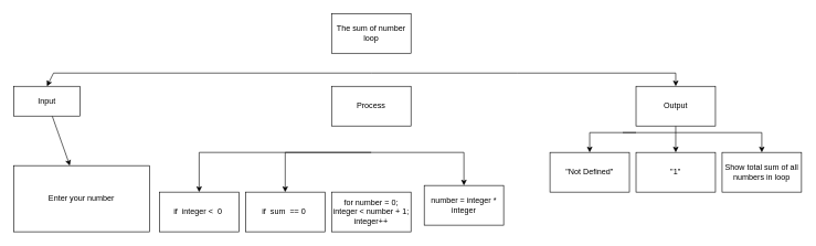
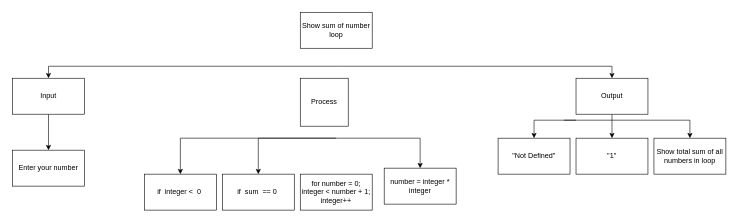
  <mxCell id="0" />
  <mxCell id="1" parent="0" />
  <mxCell id="2" style="edgeStyle=none;rounded=0;html=1;entryX=0.5;entryY=0;entryDx=0;entryDy=0;" parent="1" target="6" edge="1"><mxGeometry relative="1" as="geometry"><mxPoint x="560" y="110" as="sourcePoint" /><Array as="points"><mxPoint x="80" y="110" /></Array></mxGeometry></mxCell>
  <mxCell id="3" style="edgeStyle=none;rounded=0;html=1;entryX=0.5;entryY=0;entryDx=0;entryDy=0;" parent="1" target="14" edge="1"><mxGeometry relative="1" as="geometry"><mxPoint x="560" y="110" as="sourcePoint" /><Array as="points"><mxPoint x="780" y="110" /><mxPoint x="1020" y="110" /></Array></mxGeometry></mxCell>
- <mxCell id="4" value="The sum of number loop" style="rounded=0;whiteSpace=wrap;html=1;" parent="1" vertex="1"><mxGeometry x="500" y="20" width="120" height="60" as="geometry" /></mxCell>
+ <mxCell id="4" value="Show sum of number loop" style="rounded=0;whiteSpace=wrap;html=1;" parent="1" vertex="1"><mxGeometry x="500" y="20" width="120" height="60" as="geometry" /></mxCell>
  <mxCell id="5" value="" style="edgeStyle=none;html=1;" parent="1" source="6" target="15" edge="1"><mxGeometry relative="1" as="geometry" /></mxCell>
- <mxCell id="6" value="Input" style="rounded=0;whiteSpace=wrap;html=1;" parent="1" vertex="1"><mxGeometry x="20" y="130" width="100" height="45" as="geometry" /></mxCell>
+ <mxCell id="6" value="Input" style="rounded=0;whiteSpace=wrap;html=1;" parent="1" vertex="1"><mxGeometry x="20" y="130" width="120" height="60" as="geometry" /></mxCell>
  <mxCell id="7" style="edgeStyle=none;html=1;rounded=0;" edge="1" parent="1" target="17"><mxGeometry relative="1" as="geometry"><mxPoint x="560" y="230" as="sourcePoint" /><Array as="points"><mxPoint x="700" y="230" /></Array></mxGeometry></mxCell>
  <mxCell id="8" style="edgeStyle=none;html=1;entryX=0.5;entryY=0;entryDx=0;entryDy=0;rounded=0;" edge="1" parent="1" target="21"><mxGeometry relative="1" as="geometry"><mxPoint x="560" y="230" as="sourcePoint" /><Array as="points"><mxPoint x="430" y="230" /></Array></mxGeometry></mxCell>
  <mxCell id="9" style="edgeStyle=none;html=1;entryX=0.5;entryY=0;entryDx=0;entryDy=0;rounded=0;" edge="1" parent="1" target="19"><mxGeometry relative="1" as="geometry"><mxPoint x="560" y="230" as="sourcePoint" /><Array as="points"><mxPoint y="230" x="300" /></Array></mxGeometry></mxCell>
- <mxCell id="10" value="Process" style="rounded=0;whiteSpace=wrap;html=1;" parent="1" vertex="1"><mxGeometry x="500" y="130" width="120" height="60" as="geometry" /></mxCell>
+ <mxCell id="10" value="Process" style="rounded=0;whiteSpace=wrap;html=1;" parent="1" vertex="1"><mxGeometry x="500" y="130" width="80" height="80" as="geometry" /></mxCell>
  <mxCell id="11" style="edgeStyle=none;rounded=0;html=1;" parent="1" target="16" edge="1"><mxGeometry relative="1" as="geometry"><mxPoint x="940" y="200" as="sourcePoint" /><Array as="points"><mxPoint x="1150" y="200" /></Array></mxGeometry></mxCell>
  <mxCell id="12" style="edgeStyle=none;html=1;entryX=0.5;entryY=0;entryDx=0;entryDy=0;rounded=0;" parent="1" target="20" edge="1"><mxGeometry relative="1" as="geometry"><mxPoint x="960" y="200" as="sourcePoint" /><Array as="points"><mxPoint x="890" y="200" /></Array></mxGeometry></mxCell>
  <mxCell id="13" style="edgeStyle=none;html=1;entryX=0.5;entryY=0;entryDx=0;entryDy=0;" parent="1" source="14" target="22" edge="1"><mxGeometry relative="1" as="geometry" /></mxCell>
  <mxCell id="14" value="Output" style="rounded=0;whiteSpace=wrap;html=1;" parent="1" vertex="1"><mxGeometry x="960" y="130" width="120" height="60" as="geometry" /></mxCell>
- <mxCell id="15" value="Enter your number" style="rounded=0;whiteSpace=wrap;html=1;" parent="1" vertex="1"><mxGeometry x="20" y="250" width="205" height="100" as="geometry" /></mxCell>
+ <mxCell id="15" value="Enter your number" style="rounded=0;whiteSpace=wrap;html=1;" parent="1" vertex="1"><mxGeometry x="20" y="250" width="120" height="60" as="geometry" /></mxCell>
  <mxCell id="16" value="Show total sum of all numbers in loop" style="rounded=0;whiteSpace=wrap;html=1;" parent="1" vertex="1"><mxGeometry x="1090" y="230" width="120" height="60" as="geometry" /></mxCell>
  <mxCell id="17" value="number = integer * integer" style="rounded=0;whiteSpace=wrap;html=1;" parent="1" vertex="1"><mxGeometry x="640" y="280" width="120" height="60" as="geometry" /></mxCell>
  <mxCell id="18" value="for number = 0;&lt;br&gt;integer &amp;lt; number + 1;&lt;br&gt;integer++" style="rounded=0;whiteSpace=wrap;html=1;" parent="1" vertex="1"><mxGeometry x="500" y="290" width="120" height="60" as="geometry" /></mxCell>
  <mxCell id="19" value="if&amp;nbsp; integer &amp;lt;&amp;nbsp; 0&amp;nbsp;" style="rounded=0;whiteSpace=wrap;html=1;" parent="1" vertex="1"><mxGeometry x="240" y="290" width="120" height="60" as="geometry" /></mxCell>
  <mxCell id="20" value="&quot;Not Defined&quot;" style="rounded=0;whiteSpace=wrap;html=1;" parent="1" vertex="1"><mxGeometry x="830" y="230" width="120" height="60" as="geometry" /></mxCell>
  <mxCell id="21" value="if&amp;nbsp; sum&amp;nbsp; == 0&amp;nbsp;" style="rounded=0;whiteSpace=wrap;html=1;" parent="1" vertex="1"><mxGeometry x="370" y="290" width="120" height="60" as="geometry" /></mxCell>
  <mxCell id="22" value="&quot;1&quot;" style="rounded=0;whiteSpace=wrap;html=1;" parent="1" vertex="1"><mxGeometry x="960" y="230" width="120" height="60" as="geometry" /></mxCell>
